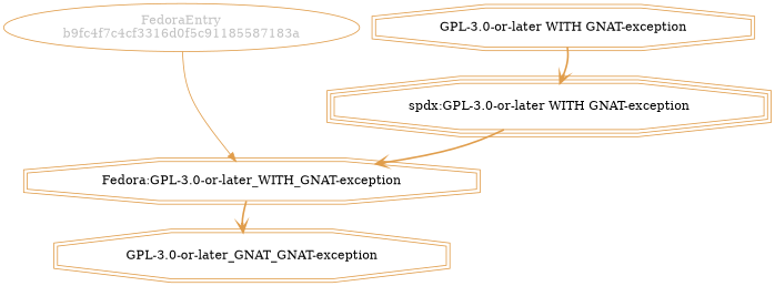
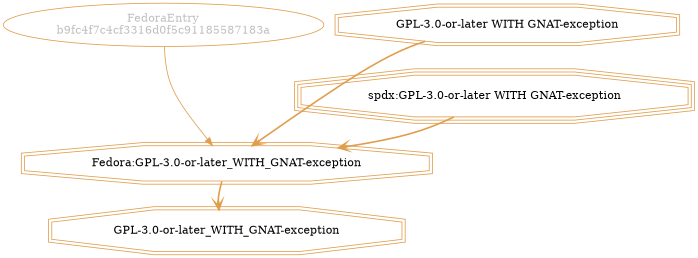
  strict digraph {
    splines=curved
    node [color="#e09d4b" shape=doubleoctagon]
    edge [color="#e09d4b" weight=0.7 arrowhead=vee style=bold]
    n1 [fillcolor="beige;1" fontcolor=gray label="FedoraEntry\nb9fc4f7c4cf3316d0f5c91185587183a" shape=ellipse]
    n2 [label="Fedora:GPL-3.0-or-later_WITH_GNAT-exception"]
-   n3 [label="GPL-3.0-or-later_GNAT_GNAT-exception"]
+   n3 [label="GPL-3.0-or-later_WITH_GNAT-exception"]
    n4 [label="spdx:GPL-3.0-or-later WITH GNAT-exception" shape=tripleoctagon]
    n5 [label="GPL-3.0-or-later WITH GNAT-exception"]
    n1 -> n2 [weight=0.5 arrowhead="" style=""]
    n2 -> n3
    n4 -> n2
-   n5 -> n4
+   n5 -> n2
  }
